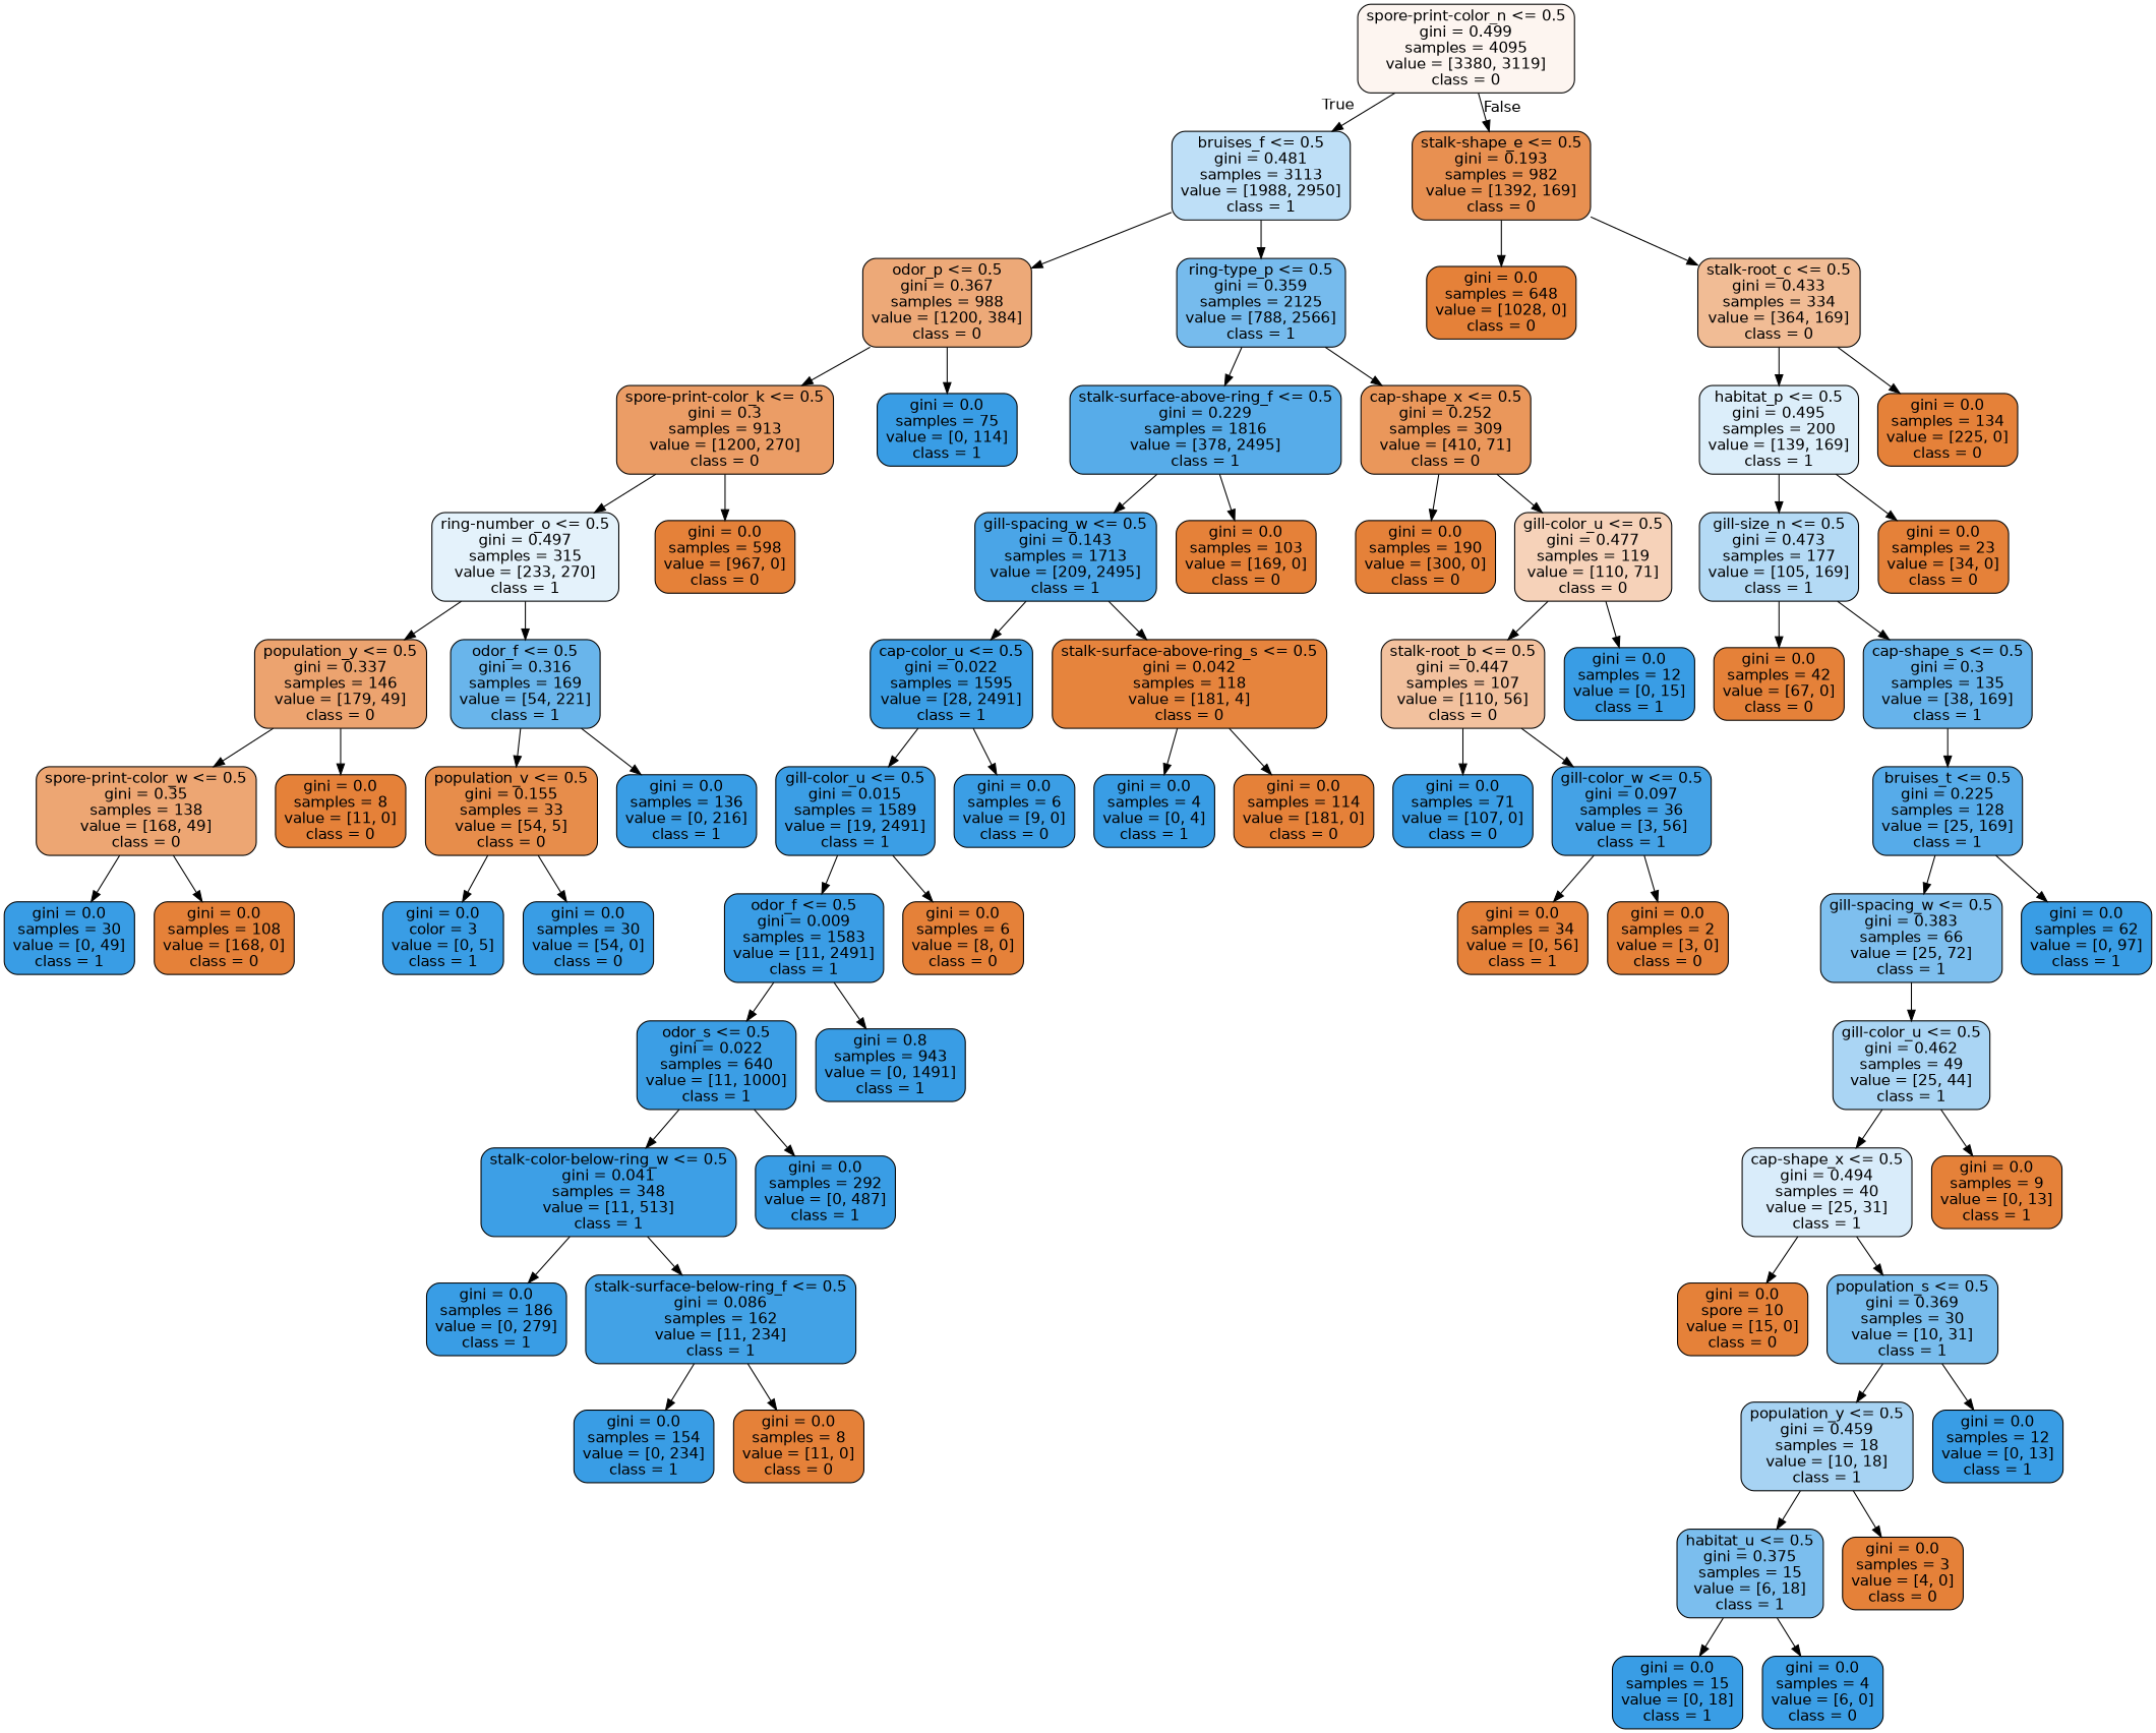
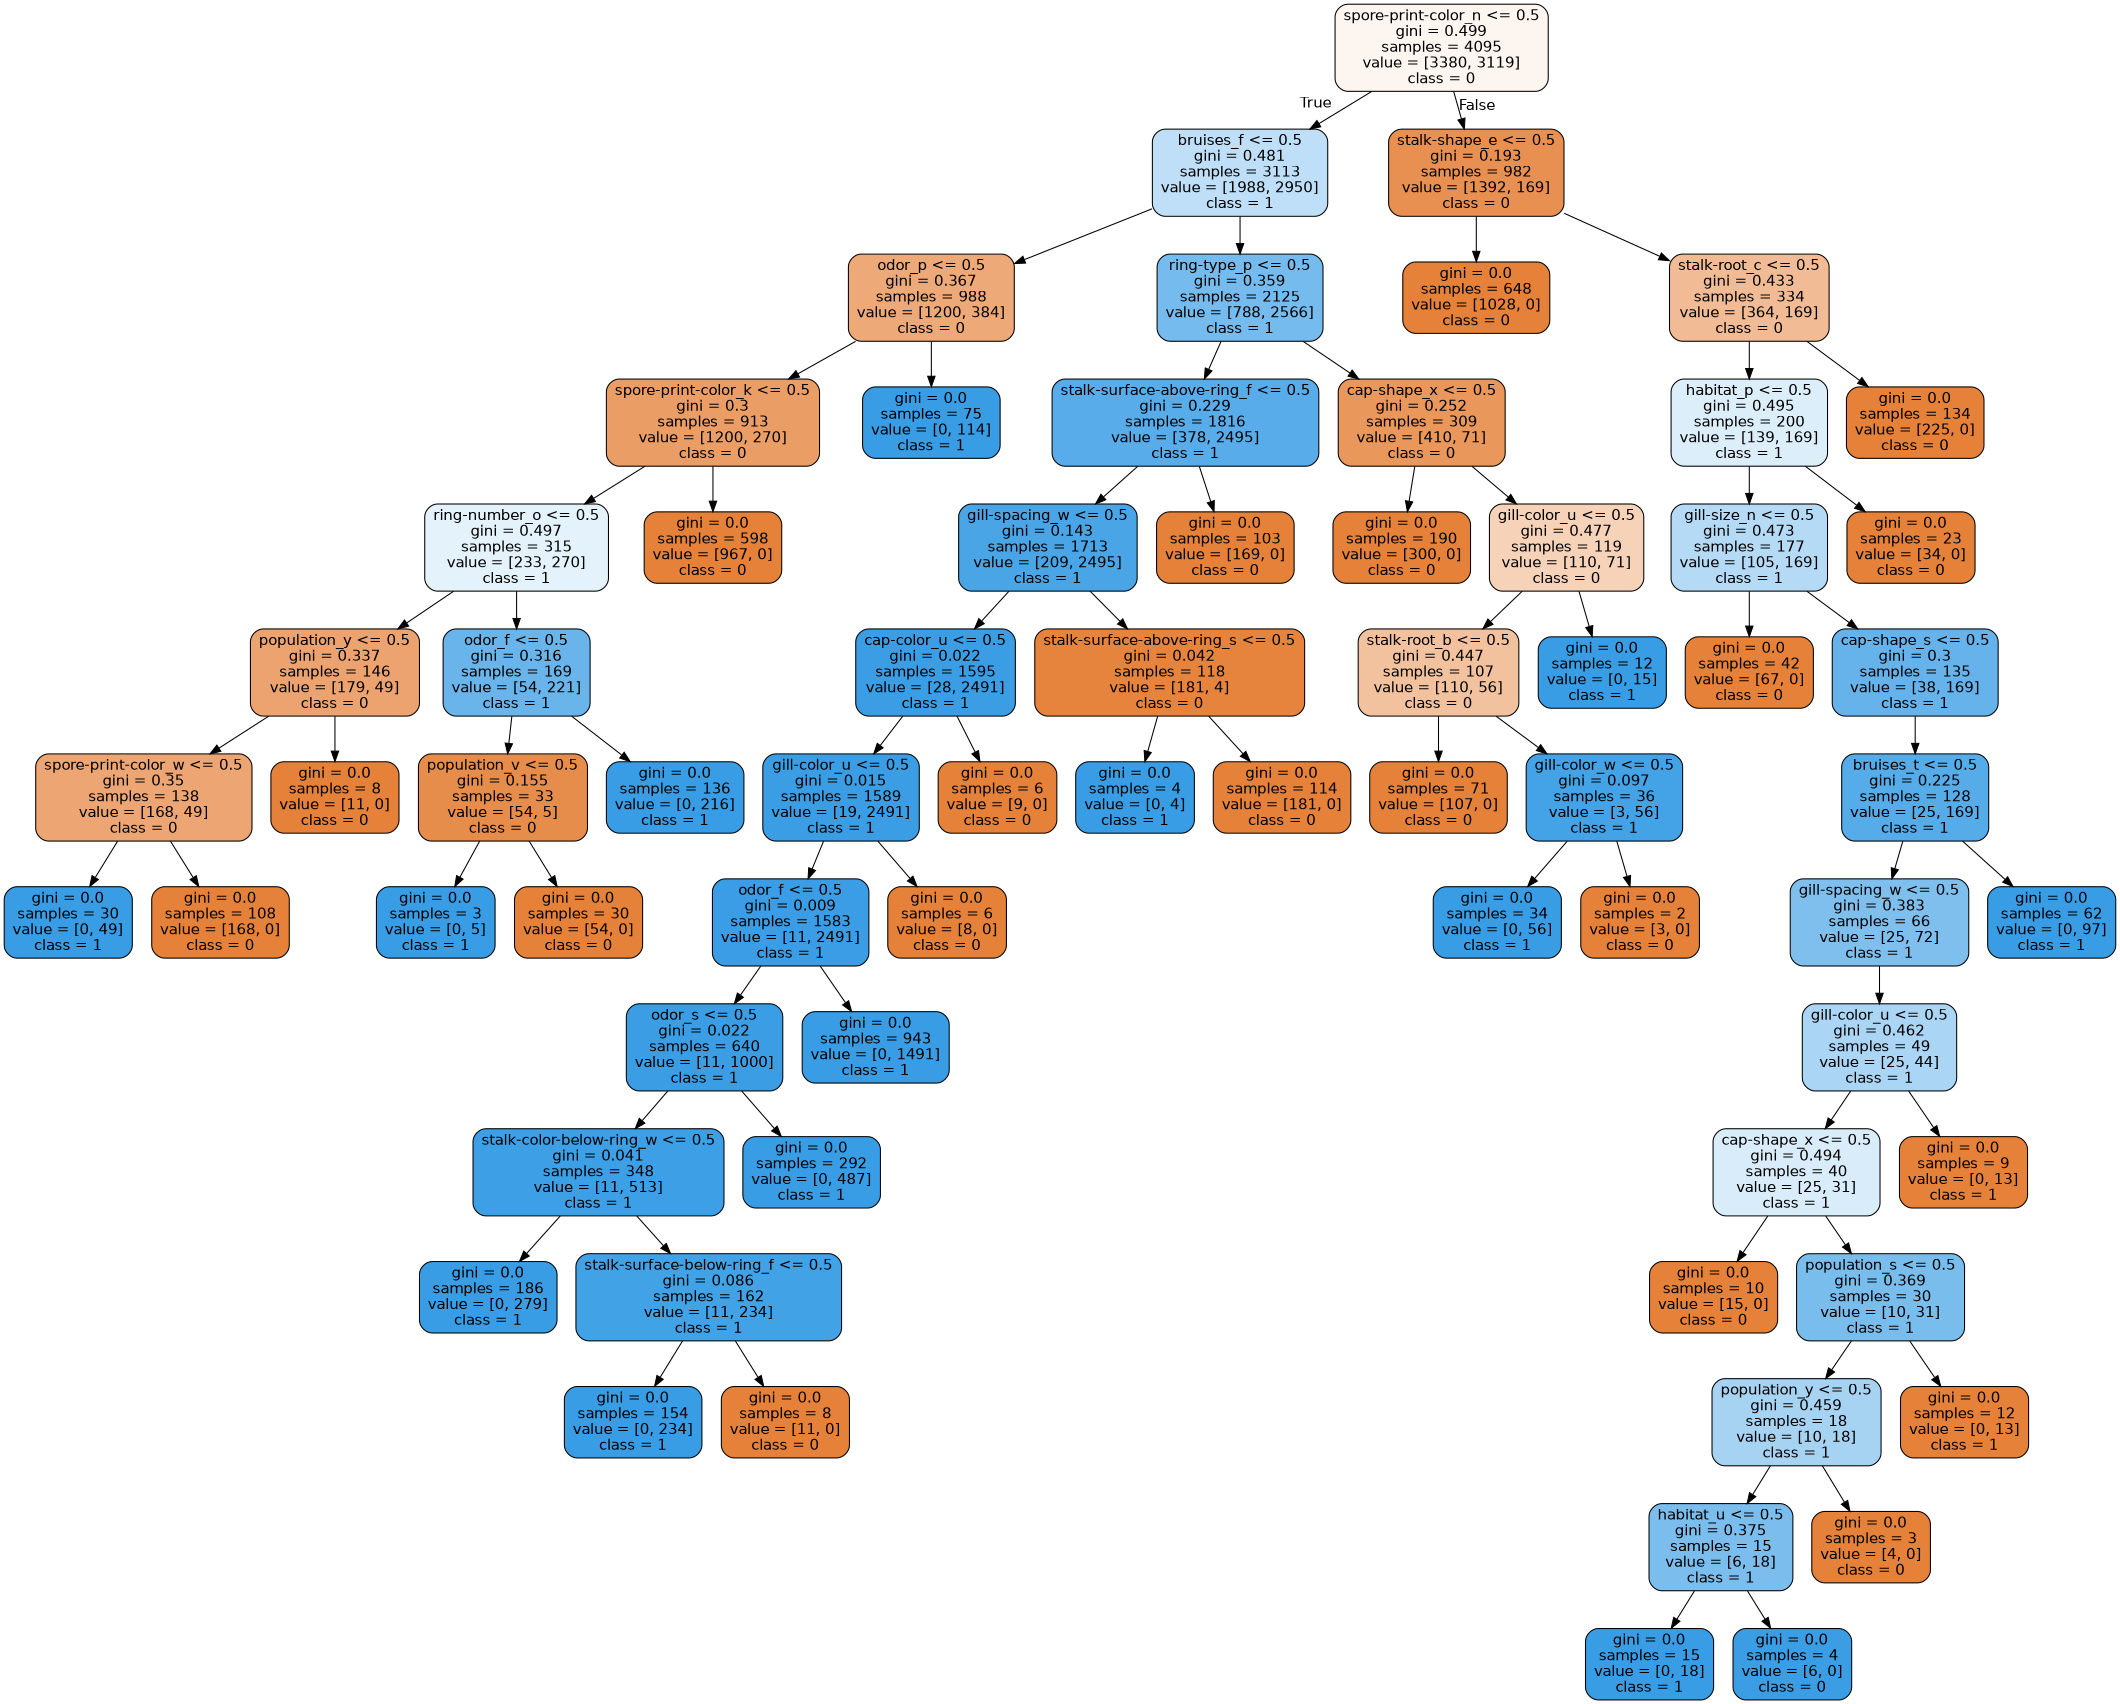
  digraph {
    node [color=black fillcolor="#e58139" fontname=helvetica shape=box style="filled, rounded"]
    edge [fontname=helvetica]
    n1 [fillcolor="#fdf5f0" label="spore-print-color_n <= 0.5\ngini = 0.499\nsamples = 4095\nvalue = [3380, 3119]\nclass = 0"]
    n2 [fillcolor="#bedff7" label="bruises_f <= 0.5\ngini = 0.481\nsamples = 3113\nvalue = [1988, 2950]\nclass = 1"]
    n3 [fillcolor="#e89051" label="stalk-shape_e <= 0.5\ngini = 0.193\nsamples = 982\nvalue = [1392, 169]\nclass = 0"]
    n4 [fillcolor="#eda978" label="odor_p <= 0.5\ngini = 0.367\nsamples = 988\nvalue = [1200, 384]\nclass = 0"]
    n5 [fillcolor="#76bbed" label="ring-type_p <= 0.5\ngini = 0.359\nsamples = 2125\nvalue = [788, 2566]\nclass = 1"]
    n6 [label="gini = 0.0\nsamples = 648\nvalue = [1028, 0]\nclass = 0"]
    n7 [fillcolor="#f1bc95" label="stalk-root_c <= 0.5\ngini = 0.433\nsamples = 334\nvalue = [364, 169]\nclass = 0"]
    n8 [fillcolor="#eb9d66" label="spore-print-color_k <= 0.5\ngini = 0.3\nsamples = 913\nvalue = [1200, 270]\nclass = 0"]
    n9 [fillcolor="#399de5" label="gini = 0.0\nsamples = 75\nvalue = [0, 114]\nclass = 1"]
    n10 [fillcolor="#57ace9" label="stalk-surface-above-ring_f <= 0.5\ngini = 0.229\nsamples = 1816\nvalue = [378, 2495]\nclass = 1"]
    n11 [fillcolor="#ea975b" label="cap-shape_x <= 0.5\ngini = 0.252\nsamples = 309\nvalue = [410, 71]\nclass = 0"]
    n12 [fillcolor="#e4f2fb" label="ring-number_o <= 0.5\ngini = 0.497\nsamples = 315\nvalue = [233, 270]\nclass = 1"]
    n13 [label="gini = 0.0\nsamples = 598\nvalue = [967, 0]\nclass = 0"]
    n14 [fillcolor="#eca36f" label="population_y <= 0.5\ngini = 0.337\nsamples = 146\nvalue = [179, 49]\nclass = 0"]
    n15 [fillcolor="#69b5eb" label="odor_f <= 0.5\ngini = 0.316\nsamples = 169\nvalue = [54, 221]\nclass = 1"]
    n16 [fillcolor="#eda673" label="spore-print-color_w <= 0.5\ngini = 0.35\nsamples = 138\nvalue = [168, 49]\nclass = 0"]
    n17 [label="gini = 0.0\nsamples = 8\nvalue = [11, 0]\nclass = 0"]
    n18 [fillcolor="#e78d4b" label="population_v <= 0.5\ngini = 0.155\nsamples = 33\nvalue = [54, 5]\nclass = 0"]
    n19 [fillcolor="#399de5" label="gini = 0.0\nsamples = 136\nvalue = [0, 216]\nclass = 1"]
    n20 [fillcolor="#399de5" label="gini = 0.0\nsamples = 30\nvalue = [0, 49]\nclass = 1"]
    n21 [label="gini = 0.0\nsamples = 108\nvalue = [168, 0]\nclass = 0"]
-   n22 [fillcolor="#399de5" label="gini = 0.0\ncolor = 3\nvalue = [0, 5]\nclass = 1"]
-   n23 [fillcolor="#399de5" label="gini = 0.0\nsamples = 30\nvalue = [54, 0]\nclass = 0"]
+   n22 [fillcolor="#399de5" label="gini = 0.0\nsamples = 3\nvalue = [0, 5]\nclass = 1"]
+   n23 [label="gini = 0.0\nsamples = 30\nvalue = [54, 0]\nclass = 0"]
    n24 [fillcolor="#4aa5e7" label="gill-spacing_w <= 0.5\ngini = 0.143\nsamples = 1713\nvalue = [209, 2495]\nclass = 1"]
    n25 [label="gini = 0.0\nsamples = 103\nvalue = [169, 0]\nclass = 0"]
    n26 [label="gini = 0.0\nsamples = 190\nvalue = [300, 0]\nclass = 0"]
    n27 [fillcolor="#f6d2b9" label="gill-color_u <= 0.5\ngini = 0.477\nsamples = 119\nvalue = [110, 71]\nclass = 0"]
    n28 [fillcolor="#3b9ee5" label="cap-color_u <= 0.5\ngini = 0.022\nsamples = 1595\nvalue = [28, 2491]\nclass = 1"]
    n29 [fillcolor="#e6843d" label="stalk-surface-above-ring_s <= 0.5\ngini = 0.042\nsamples = 118\nvalue = [181, 4]\nclass = 0"]
    n30 [fillcolor="#3b9ee5" label="gill-color_u <= 0.5\ngini = 0.015\nsamples = 1589\nvalue = [19, 2491]\nclass = 1"]
-   n31 [fillcolor="#3b9ee5" label="gini = 0.0\nsamples = 6\nvalue = [9, 0]\nclass = 0"]
+   n31 [label="gini = 0.0\nsamples = 6\nvalue = [9, 0]\nclass = 0"]
    n32 [fillcolor="#399de5" label="gini = 0.0\nsamples = 4\nvalue = [0, 4]\nclass = 1"]
    n33 [label="gini = 0.0\nsamples = 114\nvalue = [181, 0]\nclass = 0"]
    n34 [fillcolor="#3a9de5" label="odor_f <= 0.5\ngini = 0.009\nsamples = 1583\nvalue = [11, 2491]\nclass = 1"]
    n35 [label="gini = 0.0\nsamples = 6\nvalue = [8, 0]\nclass = 0"]
    n36 [fillcolor="#3b9ee5" label="odor_s <= 0.5\ngini = 0.022\nsamples = 640\nvalue = [11, 1000]\nclass = 1"]
-   n37 [fillcolor="#399de5" label="gini = 0.8\nsamples = 943\nvalue = [0, 1491]\nclass = 1"]
+   n37 [fillcolor="#399de5" label="gini = 0.0\nsamples = 943\nvalue = [0, 1491]\nclass = 1"]
    n38 [fillcolor="#3d9fe6" label="stalk-color-below-ring_w <= 0.5\ngini = 0.041\nsamples = 348\nvalue = [11, 513]\nclass = 1"]
    n39 [fillcolor="#399de5" label="gini = 0.0\nsamples = 292\nvalue = [0, 487]\nclass = 1"]
    n40 [fillcolor="#399de5" label="gini = 0.0\nsamples = 186\nvalue = [0, 279]\nclass = 1"]
    n41 [fillcolor="#42a2e6" label="stalk-surface-below-ring_f <= 0.5\ngini = 0.086\nsamples = 162\nvalue = [11, 234]\nclass = 1"]
    n42 [fillcolor="#399de5" label="gini = 0.0\nsamples = 154\nvalue = [0, 234]\nclass = 1"]
    n43 [label="gini = 0.0\nsamples = 8\nvalue = [11, 0]\nclass = 0"]
    n44 [fillcolor="#f2c19e" label="stalk-root_b <= 0.5\ngini = 0.447\nsamples = 107\nvalue = [110, 56]\nclass = 0"]
    n45 [fillcolor="#399de5" label="gini = 0.0\nsamples = 12\nvalue = [0, 15]\nclass = 1"]
-   n46 [fillcolor="#3b9ee5" label="gini = 0.0\nsamples = 71\nvalue = [107, 0]\nclass = 0"]
+   n46 [label="gini = 0.0\nsamples = 71\nvalue = [107, 0]\nclass = 0"]
    n47 [fillcolor="#44a2e6" label="gill-color_w <= 0.5\ngini = 0.097\nsamples = 36\nvalue = [3, 56]\nclass = 1"]
-   n48 [label="gini = 0.0\nsamples = 34\nvalue = [0, 56]\nclass = 1"]
+   n48 [fillcolor="#399de5" label="gini = 0.0\nsamples = 34\nvalue = [0, 56]\nclass = 1"]
    n49 [label="gini = 0.0\nsamples = 2\nvalue = [3, 0]\nclass = 0"]
    n50 [fillcolor="#dceefa" label="habitat_p <= 0.5\ngini = 0.495\nsamples = 200\nvalue = [139, 169]\nclass = 1"]
    n51 [label="gini = 0.0\nsamples = 134\nvalue = [225, 0]\nclass = 0"]
    n52 [fillcolor="#b4daf5" label="gill-size_n <= 0.5\ngini = 0.473\nsamples = 177\nvalue = [105, 169]\nclass = 1"]
    n53 [label="gini = 0.0\nsamples = 23\nvalue = [34, 0]\nclass = 0"]
    n54 [label="gini = 0.0\nsamples = 42\nvalue = [67, 0]\nclass = 0"]
    n55 [fillcolor="#66b3eb" label="cap-shape_s <= 0.5\ngini = 0.3\nsamples = 135\nvalue = [38, 169]\nclass = 1"]
    n56 [fillcolor="#56abe9" label="bruises_t <= 0.5\ngini = 0.225\nsamples = 128\nvalue = [25, 169]\nclass = 1"]
    n57 [fillcolor="#7ebfee" label="gill-spacing_w <= 0.5\ngini = 0.383\nsamples = 66\nvalue = [25, 72]\nclass = 1"]
    n58 [fillcolor="#399de5" label="gini = 0.0\nsamples = 62\nvalue = [0, 97]\nclass = 1"]
    n59 [fillcolor="#aad5f4" label="gill-color_u <= 0.5\ngini = 0.462\nsamples = 49\nvalue = [25, 44]\nclass = 1"]
    n60 [fillcolor="#d9ecfa" label="cap-shape_x <= 0.5\ngini = 0.494\nsamples = 40\nvalue = [25, 31]\nclass = 1"]
    n61 [label="gini = 0.0\nsamples = 9\nvalue = [0, 13]\nclass = 1"]
-   n62 [label="gini = 0.0\nspore = 10\nvalue = [15, 0]\nclass = 0"]
+   n62 [label="gini = 0.0\nsamples = 10\nvalue = [15, 0]\nclass = 0"]
    n63 [fillcolor="#79bded" label="population_s <= 0.5\ngini = 0.369\nsamples = 30\nvalue = [10, 31]\nclass = 1"]
    n64 [fillcolor="#a7d3f3" label="population_y <= 0.5\ngini = 0.459\nsamples = 18\nvalue = [10, 18]\nclass = 1"]
-   n65 [fillcolor="#399de5" label="gini = 0.0\nsamples = 12\nvalue = [0, 13]\nclass = 1"]
+   n65 [label="gini = 0.0\nsamples = 12\nvalue = [0, 13]\nclass = 1"]
    n66 [fillcolor="#7bbeee" label="habitat_u <= 0.5\ngini = 0.375\nsamples = 15\nvalue = [6, 18]\nclass = 1"]
    n67 [label="gini = 0.0\nsamples = 3\nvalue = [4, 0]\nclass = 0"]
    n68 [fillcolor="#399de5" label="gini = 0.0\nsamples = 15\nvalue = [0, 18]\nclass = 1"]
    n69 [fillcolor="#3b9ee5" label="gini = 0.0\nsamples = 4\nvalue = [6, 0]\nclass = 0"]
    n1 -> n2 [headlabel=True labelangle=45 labeldistance=2.5]
    n1 -> n3 [headlabel=False labelangle=-45 labeldistance=2.5]
    n2 -> n4
    n2 -> n5
    n3 -> n6
    n3 -> n7
    n4 -> n8
    n4 -> n9
    n5 -> n10
    n5 -> n11
    n7 -> n50
    n7 -> n51
    n8 -> n12
    n8 -> n13
    n10 -> n24
    n10 -> n25
    n11 -> n26
    n11 -> n27
    n12 -> n14
    n12 -> n15
    n14 -> n16
    n14 -> n17
    n15 -> n18
    n15 -> n19
    n16 -> n20
    n16 -> n21
    n18 -> n22
    n18 -> n23
    n24 -> n28
    n24 -> n29
    n27 -> n44
    n27 -> n45
    n28 -> n30
    n28 -> n31
    n29 -> n32
    n29 -> n33
    n30 -> n34
    n30 -> n35
    n34 -> n36
    n34 -> n37
    n36 -> n38
    n36 -> n39
    n38 -> n40
    n38 -> n41
    n41 -> n42
    n41 -> n43
    n44 -> n46
    n44 -> n47
    n47 -> n48
    n47 -> n49
    n50 -> n52
    n50 -> n53
    n52 -> n54
    n52 -> n55
    n55 -> n56
    n56 -> n57
    n56 -> n58
    n57 -> n59
    n59 -> n60
    n59 -> n61
    n60 -> n62
    n60 -> n63
    n63 -> n64
    n63 -> n65
    n64 -> n66
    n64 -> n67
    n66 -> n68
    n66 -> n69
  }
